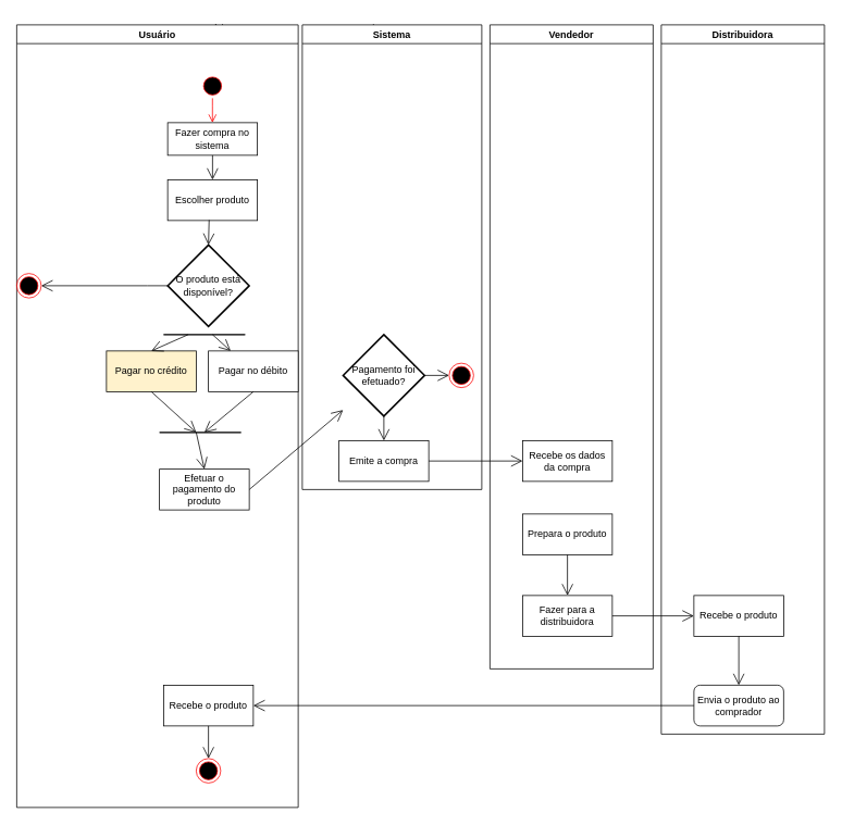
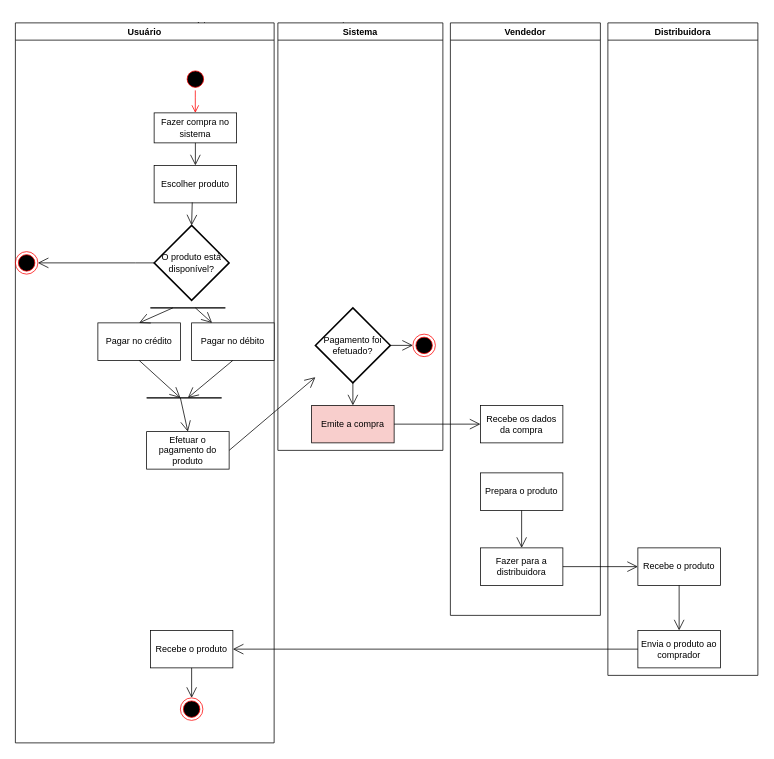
  <mxCell id="0" />
  <mxCell id="1" parent="0" />
  <mxCell id="2" value="" style="ellipse;html=1;shape=startState;fillColor=#000000;strokeColor=#ff0000;" parent="1" vertex="1"><mxGeometry x="245" y="90" width="30" height="30" as="geometry" /></mxCell>
  <mxCell id="3" value="" style="edgeStyle=orthogonalEdgeStyle;html=1;verticalAlign=bottom;endArrow=open;endSize=8;strokeColor=#ff0000;rounded=0;" parent="1" edge="1"><mxGeometry relative="1" as="geometry"><mxPoint x="259.93" y="150" as="targetPoint" /><mxPoint x="259.93" y="120" as="sourcePoint" /><Array as="points"><mxPoint x="259.93" y="130" /><mxPoint x="259.93" y="130" /></Array></mxGeometry></mxCell>
  <mxCell id="4" value="Usuário" style="text;strokeColor=none;align=center;fillColor=none;html=1;verticalAlign=middle;whiteSpace=wrap;rounded=0;" parent="1" vertex="1"><mxGeometry x="230" y="20" width="60" height="30" as="geometry" /></mxCell>
  <mxCell id="5" value="Fazer compra no sistema" style="html=1;whiteSpace=wrap;" parent="1" vertex="1"><mxGeometry x="205" y="150" width="110" height="40" as="geometry" /></mxCell>
  <mxCell id="6" value="" style="endArrow=open;endFill=1;endSize=12;html=1;rounded=0;exitX=0.5;exitY=1;exitDx=0;exitDy=0;" parent="1" source="5" target="7" edge="1"><mxGeometry width="160" relative="1" as="geometry"><mxPoint x="360" y="250" as="sourcePoint" /><mxPoint x="260" y="220" as="targetPoint" /></mxGeometry></mxCell>
  <mxCell id="7" value="Escolher produto" style="html=1;whiteSpace=wrap;" parent="1" vertex="1"><mxGeometry x="205" y="220" width="110" height="50" as="geometry" /></mxCell>
  <mxCell id="8" value="O produto está disponível?" style="strokeWidth=2;html=1;shape=mxgraph.flowchart.decision;whiteSpace=wrap;" parent="1" vertex="1"><mxGeometry x="205" y="300" width="100" height="100" as="geometry" /></mxCell>
  <mxCell id="9" value="" style="endArrow=open;endFill=1;endSize=12;html=1;rounded=0;exitX=0.462;exitY=0.988;exitDx=0;exitDy=0;exitPerimeter=0;entryX=0.5;entryY=0;entryDx=0;entryDy=0;entryPerimeter=0;" parent="1" source="7" target="8" edge="1"><mxGeometry width="160" relative="1" as="geometry"><mxPoint x="360" y="250" as="sourcePoint" /><mxPoint x="520" y="250" as="targetPoint" /></mxGeometry></mxCell>
  <mxCell id="10" value="" style="endArrow=open;endFill=1;endSize=12;html=1;rounded=0;exitX=0;exitY=0.5;exitDx=0;exitDy=0;exitPerimeter=0;" parent="1" source="8" target="22" edge="1"><mxGeometry width="160" relative="1" as="geometry"><mxPoint x="360" y="310" as="sourcePoint" /><mxPoint x="180" y="380" as="targetPoint" /><Array as="points"><mxPoint x="180" y="350" /></Array></mxGeometry></mxCell>
  <mxCell id="11" value="Sistema" style="text;strokeColor=none;align=center;fillColor=none;html=1;verticalAlign=middle;whiteSpace=wrap;rounded=0;" parent="1" vertex="1"><mxGeometry x="440" y="20" width="60" height="30" as="geometry" /></mxCell>
  <mxCell id="12" value="" style="endArrow=open;endFill=1;endSize=12;html=1;rounded=0;exitX=1;exitY=0.5;exitDx=0;exitDy=0;" parent="1" source="21" target="13" edge="1"><mxGeometry width="160" relative="1" as="geometry"><mxPoint x="360" y="430" as="sourcePoint" /><mxPoint x="400" y="460" as="targetPoint" /></mxGeometry></mxCell>
  <mxCell id="13" value="Pagamento foi efetuado?" style="strokeWidth=2;html=1;shape=mxgraph.flowchart.decision;whiteSpace=wrap;" parent="1" vertex="1"><mxGeometry x="420" y="410" width="100" height="100" as="geometry" /></mxCell>
  <mxCell id="14" value="" style="endArrow=open;endFill=1;endSize=12;html=1;rounded=0;exitX=1;exitY=0.5;exitDx=0;exitDy=0;exitPerimeter=0;" parent="1" source="13" target="15" edge="1"><mxGeometry width="160" relative="1" as="geometry"><mxPoint x="360" y="430" as="sourcePoint" /><mxPoint x="560" y="460" as="targetPoint" /></mxGeometry></mxCell>
  <mxCell id="15" value="" style="ellipse;html=1;shape=endState;fillColor=#000000;strokeColor=#ff0000;" parent="1" vertex="1"><mxGeometry x="550" y="445" width="30" height="30" as="geometry" /></mxCell>
  <mxCell id="16" value="" style="endArrow=open;endFill=1;endSize=12;html=1;rounded=0;exitX=0.5;exitY=1;exitDx=0;exitDy=0;exitPerimeter=0;" parent="1" source="13" target="17" edge="1"><mxGeometry width="160" relative="1" as="geometry"><mxPoint x="360" y="610" as="sourcePoint" /><mxPoint x="310" y="540" as="targetPoint" /><Array as="points"><mxPoint x="470" y="540" /></Array></mxGeometry></mxCell>
- <mxCell id="17" value="Emite a compra" style="html=1;whiteSpace=wrap;" parent="1" vertex="1"><mxGeometry x="415" y="540" width="110" height="50" as="geometry" /></mxCell>
+ <mxCell id="17" value="Emite a compra" style="html=1;whiteSpace=wrap;fillColor=#f8cecc;" parent="1" vertex="1"><mxGeometry x="415" y="540" width="110" height="50" as="geometry" /></mxCell>
  <mxCell id="18" value="Usuário" style="swimlane;whiteSpace=wrap;html=1;" parent="1" vertex="1"><mxGeometry x="20" y="30" width="345" height="960" as="geometry" /></mxCell>
  <mxCell id="19" value="Recebe o produto" style="html=1;whiteSpace=wrap;" parent="18" vertex="1"><mxGeometry x="180" y="810" width="110" height="50" as="geometry" /></mxCell>
  <mxCell id="20" value="" style="ellipse;html=1;shape=endState;fillColor=#000000;strokeColor=#ff0000;" parent="18" vertex="1"><mxGeometry x="220" y="900" width="30" height="30" as="geometry" /></mxCell>
  <mxCell id="21" value="Efetuar o pagamento do produto" style="html=1;whiteSpace=wrap;" parent="18" vertex="1"><mxGeometry x="175" y="545" width="110" height="50" as="geometry" /></mxCell>
  <mxCell id="22" value="" style="ellipse;html=1;shape=endState;fillColor=#000000;strokeColor=#ff0000;" parent="18" vertex="1"><mxGeometry y="305.0" width="30" height="30" as="geometry" /></mxCell>
  <mxCell id="23" value="" style="shape=link;html=1;rounded=0;strokeColor=default;width=-0.769;labelBackgroundColor=#000000;" edge="1" parent="18"><mxGeometry width="100" relative="1" as="geometry"><mxPoint x="180" y="380" as="sourcePoint" /><mxPoint x="280" y="380" as="targetPoint" /></mxGeometry></mxCell>
  <mxCell id="24" value="Pagar no débito" style="html=1;whiteSpace=wrap;" vertex="1" parent="18"><mxGeometry x="235" y="400" width="110" height="50" as="geometry" /></mxCell>
- <mxCell id="25" value="Pagar no crédito" style="html=1;whiteSpace=wrap;fillColor=#fff2cc;" vertex="1" parent="18"><mxGeometry x="110" y="400" width="110" height="50" as="geometry" /></mxCell>
+ <mxCell id="25" value="Pagar no crédito" style="html=1;whiteSpace=wrap;" vertex="1" parent="18"><mxGeometry x="110" y="400" width="110" height="50" as="geometry" /></mxCell>
  <mxCell id="26" value="" style="shape=link;html=1;rounded=0;width=-0.769;" edge="1" parent="18"><mxGeometry width="100" relative="1" as="geometry"><mxPoint x="175" y="500" as="sourcePoint" /><mxPoint x="275" y="500" as="targetPoint" /></mxGeometry></mxCell>
  <mxCell id="27" value="Sistema" style="swimlane;whiteSpace=wrap;html=1;" parent="1" vertex="1"><mxGeometry x="370" y="30" width="220" height="570" as="geometry" /></mxCell>
  <mxCell id="28" value="Vendedor" style="swimlane;whiteSpace=wrap;html=1;" parent="1" vertex="1"><mxGeometry x="600" y="30" width="200" height="790" as="geometry" /></mxCell>
  <mxCell id="29" value="Recebe os dados da compra" style="html=1;whiteSpace=wrap;" parent="28" vertex="1"><mxGeometry x="40" y="510" width="110" height="50" as="geometry" /></mxCell>
  <mxCell id="30" value="Prepara o produto" style="html=1;whiteSpace=wrap;" parent="28" vertex="1"><mxGeometry x="40" y="600" width="110" height="50" as="geometry" /></mxCell>
  <mxCell id="31" value="Fazer para a distribuidora" style="html=1;whiteSpace=wrap;" parent="28" vertex="1"><mxGeometry x="40" y="700" width="110" height="50" as="geometry" /></mxCell>
  <mxCell id="32" value="" style="endArrow=open;endFill=1;endSize=12;html=1;rounded=0;exitX=1;exitY=0.5;exitDx=0;exitDy=0;" parent="1" source="17" target="29" edge="1"><mxGeometry width="160" relative="1" as="geometry"><mxPoint x="690" y="410" as="sourcePoint" /><mxPoint x="640" y="565" as="targetPoint" /></mxGeometry></mxCell>
  <mxCell id="33" value="Distribuidora" style="swimlane;whiteSpace=wrap;html=1;" parent="1" vertex="1"><mxGeometry x="810" y="30" width="200" height="870" as="geometry" /></mxCell>
  <mxCell id="34" value="Recebe o produto" style="html=1;whiteSpace=wrap;" parent="33" vertex="1"><mxGeometry x="40" y="700" width="110" height="50" as="geometry" /></mxCell>
- <mxCell id="35" value="Envia o produto ao comprador" style="html=1;whiteSpace=wrap;rounded=1;" parent="33" vertex="1"><mxGeometry x="40" y="810" width="110" height="50" as="geometry" /></mxCell>
+ <mxCell id="35" value="Envia o produto ao comprador" style="html=1;whiteSpace=wrap;" parent="33" vertex="1"><mxGeometry x="40" y="810" width="110" height="50" as="geometry" /></mxCell>
  <mxCell id="36" value="" style="endArrow=open;endFill=1;endSize=12;html=1;rounded=0;exitX=0.5;exitY=1;exitDx=0;exitDy=0;" parent="33" source="34" target="35" edge="1"><mxGeometry width="160" relative="1" as="geometry"><mxPoint x="-120" y="510" as="sourcePoint" /><mxPoint x="95" y="790" as="targetPoint" /></mxGeometry></mxCell>
  <mxCell id="37" value="" style="endArrow=open;endFill=1;endSize=12;html=1;rounded=0;exitX=0.5;exitY=1;exitDx=0;exitDy=0;" parent="1" source="30" edge="1"><mxGeometry width="160" relative="1" as="geometry"><mxPoint x="690" y="540" as="sourcePoint" /><mxPoint x="695" y="730" as="targetPoint" /></mxGeometry></mxCell>
  <mxCell id="38" value="" style="endArrow=open;endFill=1;endSize=12;html=1;rounded=0;exitX=1;exitY=0.5;exitDx=0;exitDy=0;" parent="1" source="31" target="34" edge="1"><mxGeometry width="160" relative="1" as="geometry"><mxPoint x="690" y="540" as="sourcePoint" /><mxPoint x="850" y="755" as="targetPoint" /></mxGeometry></mxCell>
  <mxCell id="39" value="" style="endArrow=open;endFill=1;endSize=12;html=1;rounded=0;exitX=0;exitY=0.5;exitDx=0;exitDy=0;" parent="1" source="35" target="19" edge="1"><mxGeometry width="160" relative="1" as="geometry"><mxPoint x="690" y="540" as="sourcePoint" /><mxPoint x="340" y="860" as="targetPoint" /></mxGeometry></mxCell>
  <mxCell id="40" value="" style="endArrow=open;endFill=1;endSize=12;html=1;rounded=0;exitX=0.5;exitY=1;exitDx=0;exitDy=0;" parent="1" source="19" edge="1"><mxGeometry width="160" relative="1" as="geometry"><mxPoint x="690" y="790" as="sourcePoint" /><mxPoint x="255" y="930" as="targetPoint" /></mxGeometry></mxCell>
  <mxCell id="41" value="" style="endArrow=open;endFill=1;endSize=12;html=1;rounded=0;" edge="1" parent="1" target="24"><mxGeometry width="160" relative="1" as="geometry"><mxPoint x="260" y="410" as="sourcePoint" /><mxPoint x="300" y="440" as="targetPoint" /></mxGeometry></mxCell>
  <mxCell id="42" value="" style="endArrow=open;endFill=1;endSize=12;html=1;rounded=0;entryX=0.5;entryY=0;entryDx=0;entryDy=0;" edge="1" parent="1" target="25"><mxGeometry width="160" relative="1" as="geometry"><mxPoint x="230" y="410" as="sourcePoint" /><mxPoint x="730" y="400" as="targetPoint" /></mxGeometry></mxCell>
  <mxCell id="43" value="" style="endArrow=open;endFill=1;endSize=12;html=1;rounded=0;exitX=0.5;exitY=1;exitDx=0;exitDy=0;" edge="1" parent="1" source="24"><mxGeometry width="160" relative="1" as="geometry"><mxPoint x="550" y="400" as="sourcePoint" /><mxPoint x="250" y="530" as="targetPoint" /></mxGeometry></mxCell>
  <mxCell id="44" value="" style="endArrow=open;endFill=1;endSize=12;html=1;rounded=0;exitX=0.5;exitY=1;exitDx=0;exitDy=0;" edge="1" parent="1" source="25"><mxGeometry width="160" relative="1" as="geometry"><mxPoint x="550" y="400" as="sourcePoint" /><mxPoint x="240" y="530" as="targetPoint" /></mxGeometry></mxCell>
  <mxCell id="45" value="" style="endArrow=open;endFill=1;endSize=12;html=1;rounded=0;entryX=0.5;entryY=0;entryDx=0;entryDy=0;" edge="1" parent="1" target="21"><mxGeometry width="160" relative="1" as="geometry"><mxPoint x="240" y="530" as="sourcePoint" /><mxPoint x="710" y="400" as="targetPoint" /></mxGeometry></mxCell>
